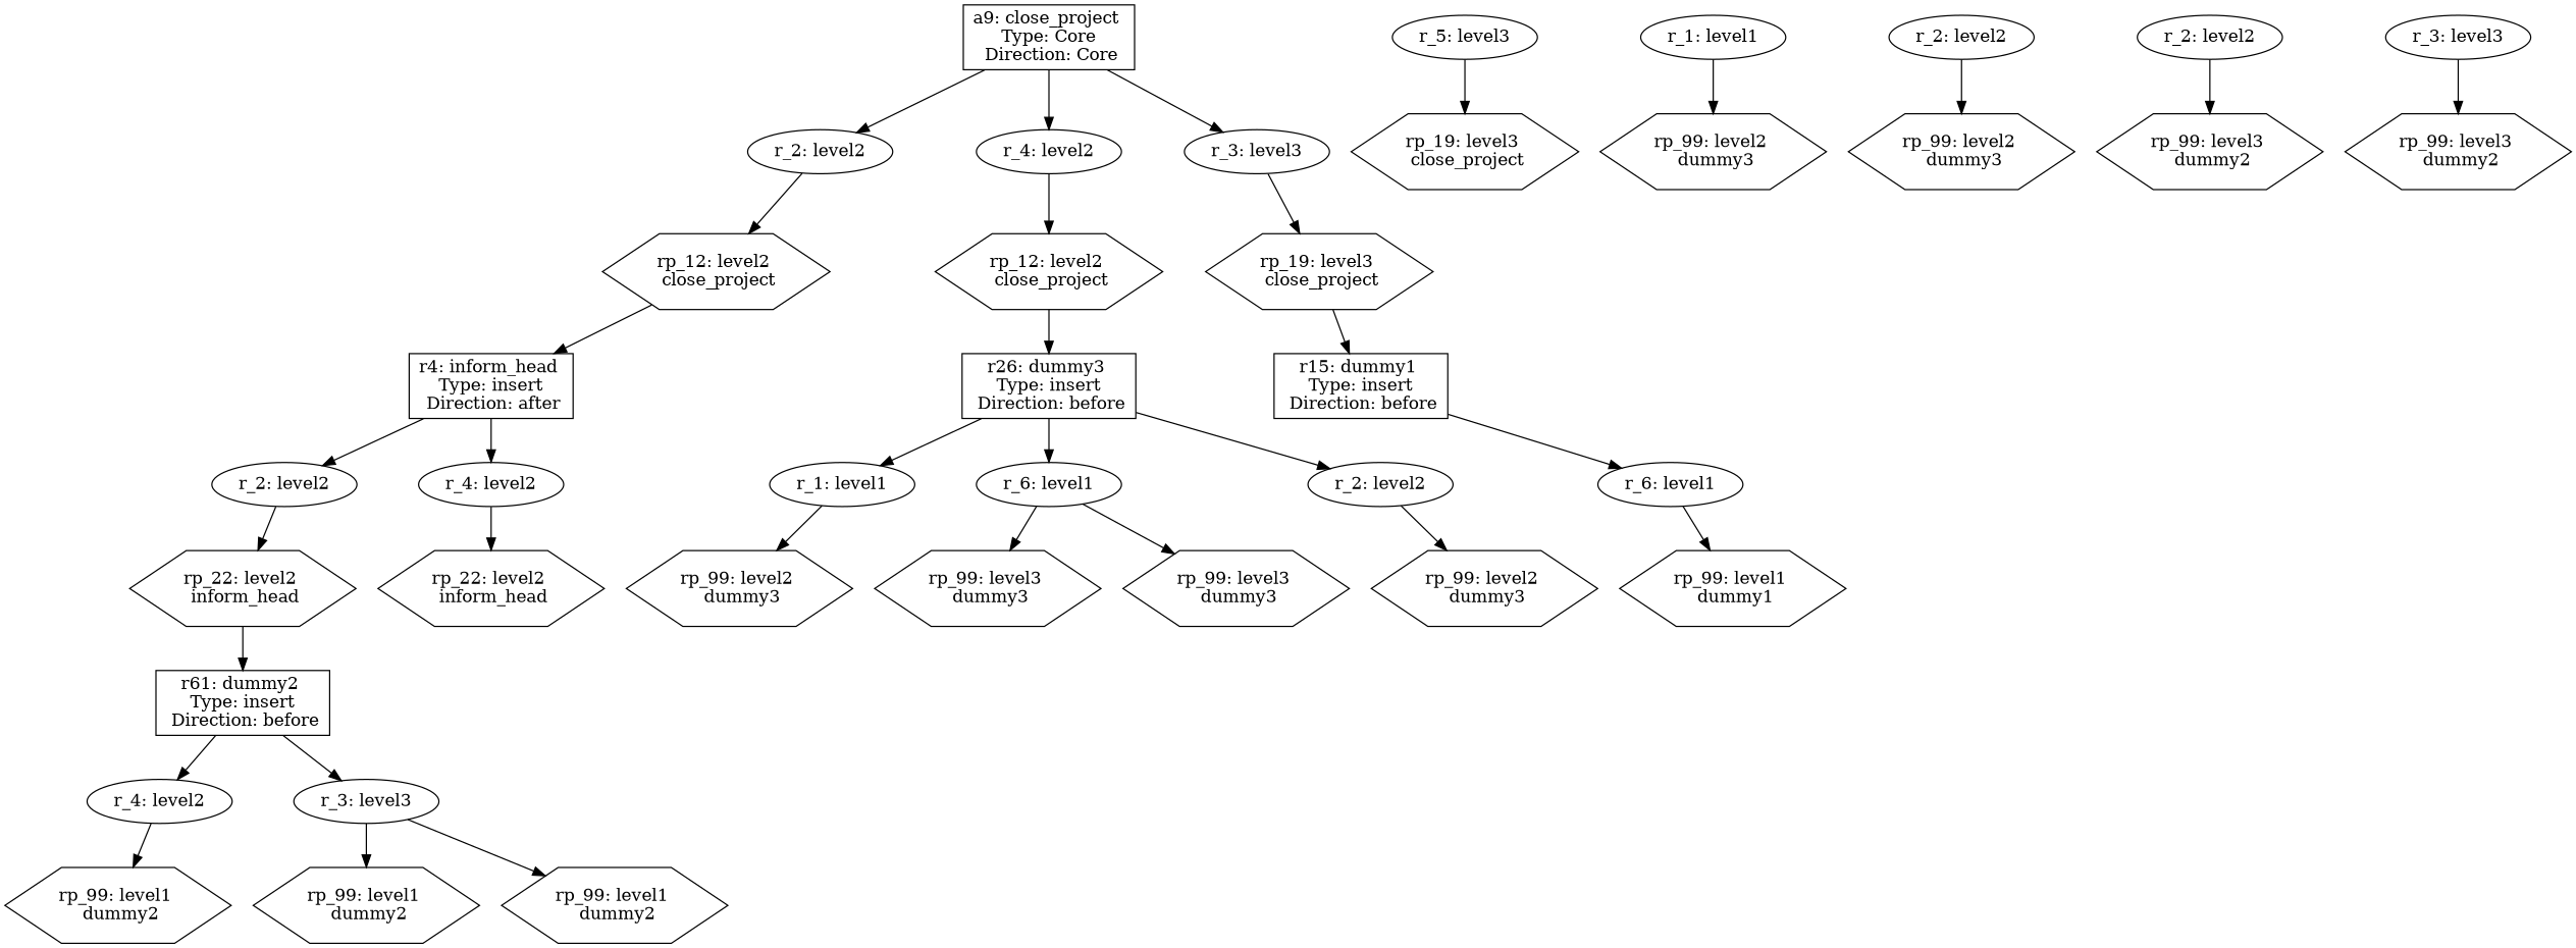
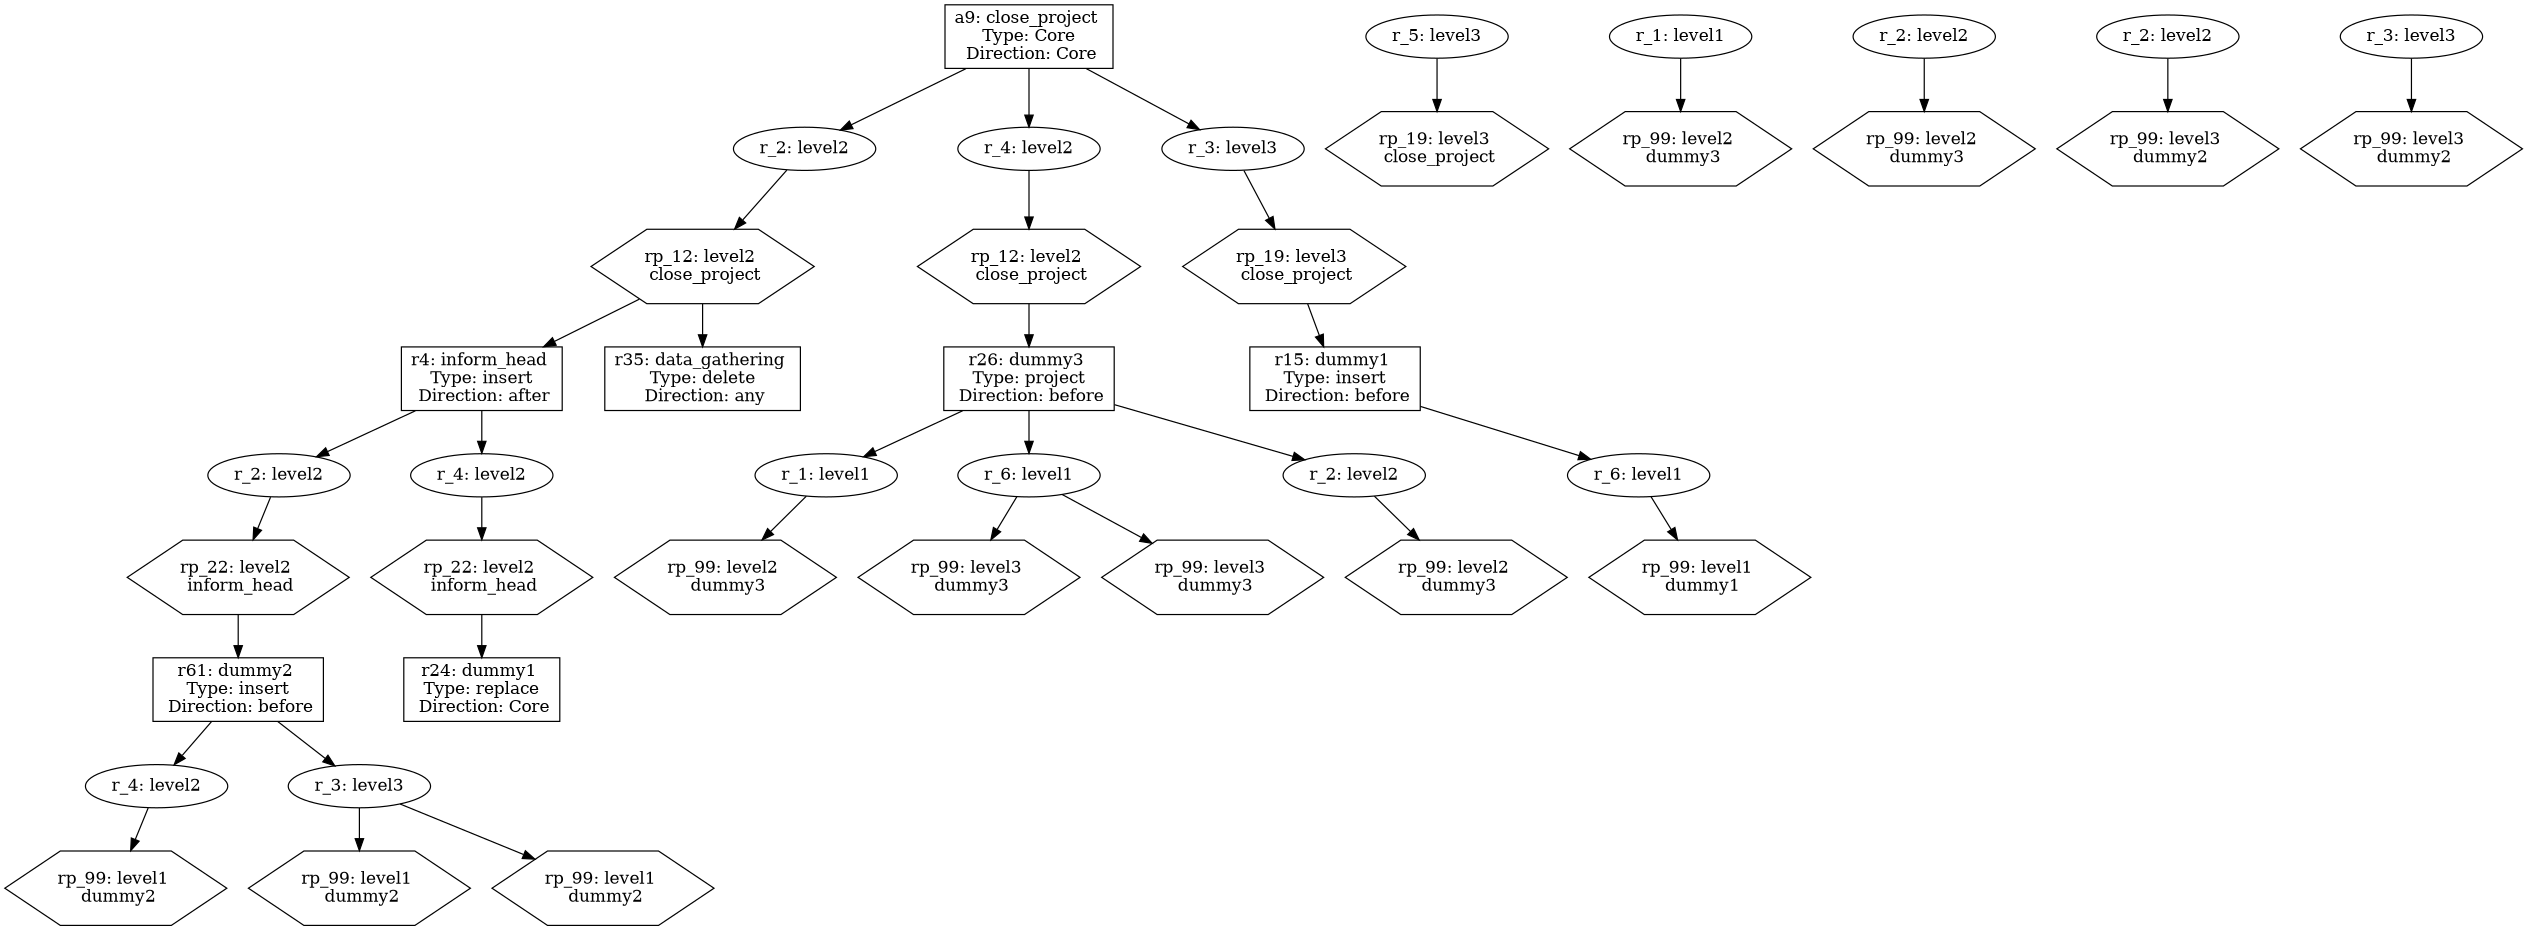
  digraph {
    node [shape=polygon]
    n1 [label="a9: close_project \n Type: Core \n Direction: Core" shape=rectangle]
    n2 [label="r_2: level2" shape=""]
    n3 [label="r_4: level2" shape=""]
    n4 [label="r_3: level3" shape=""]
    n5 [label="rp_12: level2 \n close_project" sides=6]
    n6 [label="rp_12: level2 \n close_project" sides=6]
    n7 [label="rp_19: level3 \n close_project" sides=6]
    n8 [label="r_5: level3" shape=""]
    n9 [label="rp_19: level3 \n close_project" sides=6]
    n10 [label="r4: inform_head \n Type: insert \n Direction: after" shape=rectangle]
+   n11 [label="r35: data_gathering \n Type: delete \n Direction: any" shape=rectangle]
    n12 [label="r_2: level2" shape=""]
    n13 [label="r_4: level2" shape=""]
    n14 [label="rp_22: level2 \n inform_head" sides=6]
    n15 [label="rp_22: level2 \n inform_head" sides=6]
    n16 [label="r61: dummy2 \n Type: insert \n Direction: before" shape=rectangle]
    n17 [label="r_4: level2" shape=""]
    n18 [label="r_3: level3" shape=""]
    n19 [label="rp_99: level1 \n dummy2" sides=6]
    n20 [label="rp_99: level1 \n dummy2" sides=6]
    n21 [label="rp_99: level1 \n dummy2" sides=6]
+   n22 [label="r24: dummy1 \n Type: replace \n Direction: Core" shape=rectangle]
    n23 [label="r_1: level1" shape=""]
    n24 [label="rp_99: level2 \n dummy3" sides=6]
    n25 [label="r_2: level2" shape=""]
    n26 [label="rp_99: level2 \n dummy3" sides=6]
-   n27 [label="r26: dummy3 \n Type: insert \n Direction: before" shape=rectangle]
+   n27 [label="r26: dummy3 \n Type: project \n Direction: before" shape=rectangle]
    n28 [label="r_1: level1" shape=""]
    n29 [label="r_6: level1" shape=""]
    n30 [label="r_2: level2" shape=""]
    n31 [label="rp_99: level2 \n dummy3" sides=6]
    n32 [label="rp_99: level3 \n dummy3" sides=6]
    n33 [label="rp_99: level3 \n dummy3" sides=6]
    n34 [label="rp_99: level2 \n dummy3" sides=6]
    n35 [label="r15: dummy1 \n Type: insert \n Direction: before" shape=rectangle]
    n36 [label="r_6: level1" shape=""]
    n37 [label="rp_99: level1 \n dummy1" sides=6]
    n38 [label="r_2: level2" shape=""]
    n39 [label="rp_99: level3 \n dummy2" sides=6]
    n40 [label="r_3: level3" shape=""]
    n41 [label="rp_99: level3 \n dummy2" sides=6]
    n1 -> n2
    n1 -> n3
    n1 -> n4
    n2 -> n5
    n3 -> n6
    n4 -> n7
    n5 -> n10
+   n5 -> n11
    n6 -> n27
    n7 -> n35
    n8 -> n9
    n10 -> n12
    n10 -> n13
    n12 -> n14
    n13 -> n15
    n14 -> n16
+   n15 -> n22
    n16 -> n17
    n16 -> n18
    n17 -> n19
    n18 -> n20
    n18 -> n21
    n23 -> n24
    n25 -> n26
    n27 -> n28
    n27 -> n29
    n27 -> n30
    n28 -> n31
    n29 -> n32
    n29 -> n33
    n30 -> n34
    n35 -> n36
    n36 -> n37
    n38 -> n39
    n40 -> n41
  }
